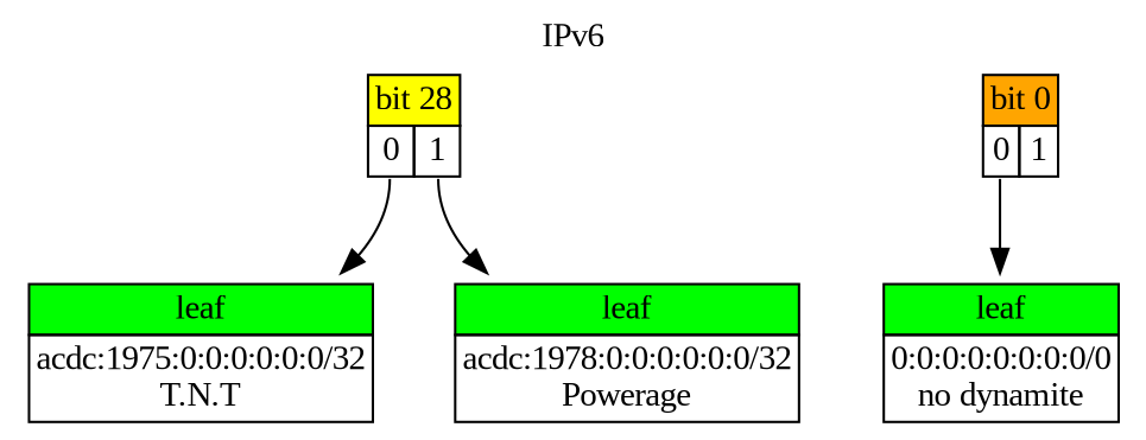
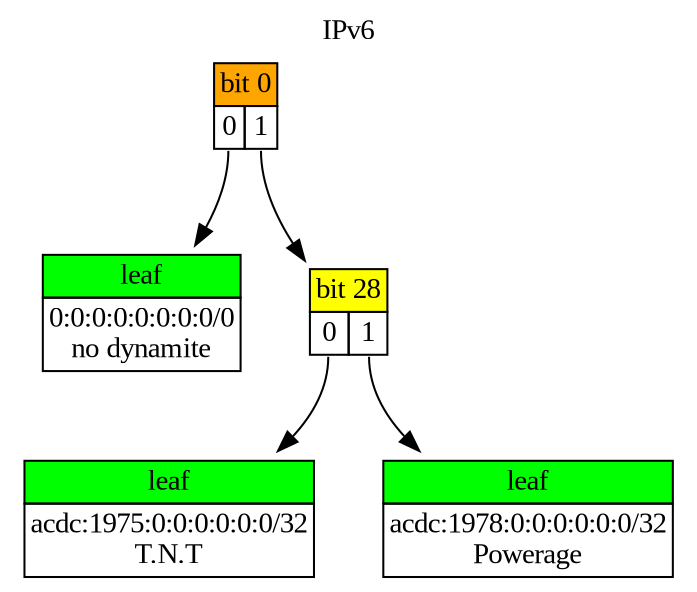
  digraph {
    label=IPv6
    labelloc=t
    rankdir=TB
    ranksep="0.5 equally"
    fontname="Liberation Serif"
    node [shape=plaintext fontname="Liberation Serif"]
    edge [tailport=R fontname="Liberation Serif"]
    n1 [label=<   <TABLE BORDER="0" CELLBORDER="1" CELLSPACING="0">     <TR><TD PORT="N3" BGCOLOR="green">leaf</TD></TR>     <TR><TD>acdc:1978:0:0:0:0:0:0/32<br/>Powerage</TD></TR>   </TABLE>   >]
    n2 [label=<   <TABLE BORDER="0" CELLBORDER="1" CELLSPACING="0">     <TR><TD PORT="N2" BGCOLOR="green">leaf</TD></TR>     <TR><TD>acdc:1975:0:0:0:0:0:0/32<br/>T.N.T</TD></TR>   </TABLE>   >]
    n3 [label=<   <TABLE BORDER="0" CELLBORDER="1" CELLSPACING="0">     <TR><TD PORT="N4" COLSPAN="2" BGCOLOR="yellow">bit 28</TD></TR>     <TR><TD PORT="L">0</TD><TD PORT="R">1</TD></TR>   </TABLE> >]
    n4 [label=<   <TABLE BORDER="0" CELLBORDER="1" CELLSPACING="0">     <TR><TD PORT="N1" BGCOLOR="green">leaf</TD></TR>     <TR><TD>0:0:0:0:0:0:0:0/0<br/>no dynamite</TD></TR>   </TABLE>   >]
    n5 [label=<   <TABLE BORDER="0" CELLBORDER="1" CELLSPACING="0">     <TR><TD PORT="N5" COLSPAN="2" BGCOLOR="orange">bit 0</TD></TR>     <TR><TD PORT="L">0</TD><TD PORT="R">1</TD></TR>   </TABLE> >]
    n3 -> n1
    n3 -> n2 [tailport=L]
+   n5 -> n3
    n5 -> n4 [tailport=L]
  }
